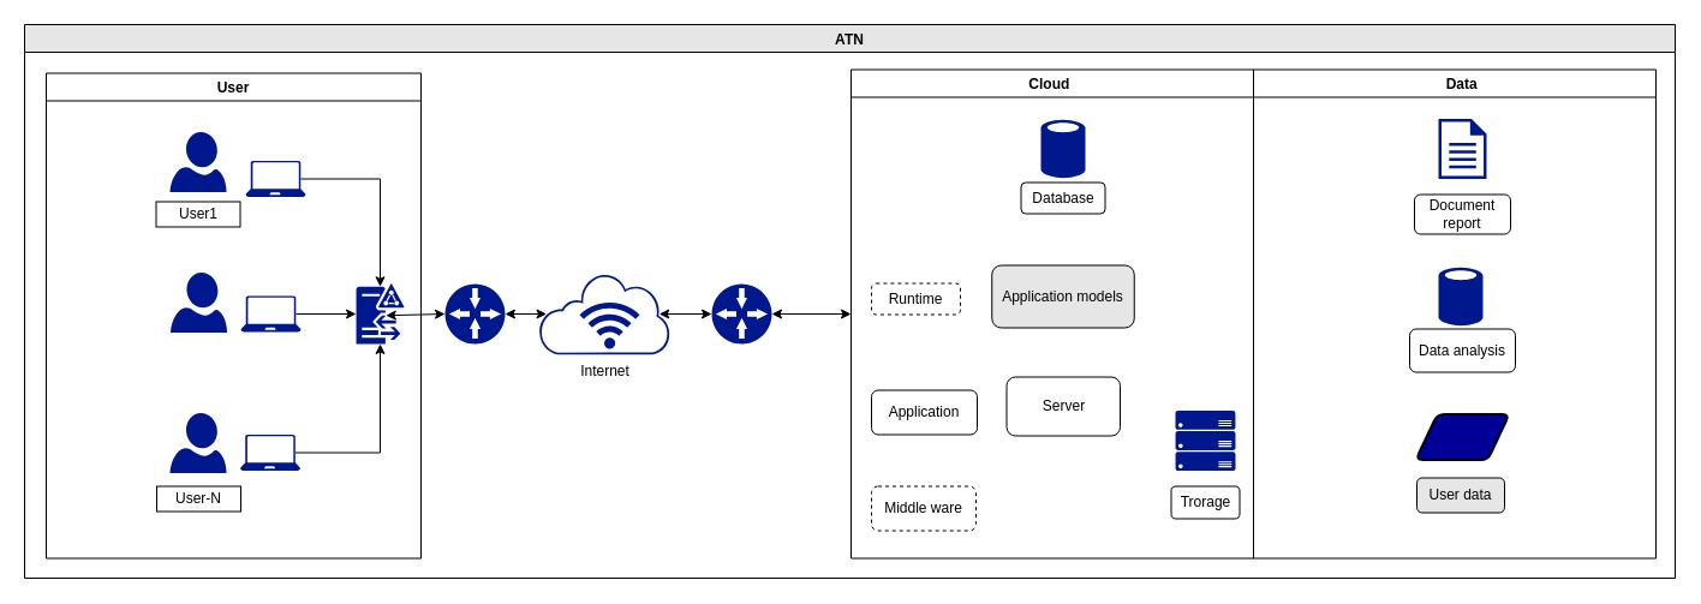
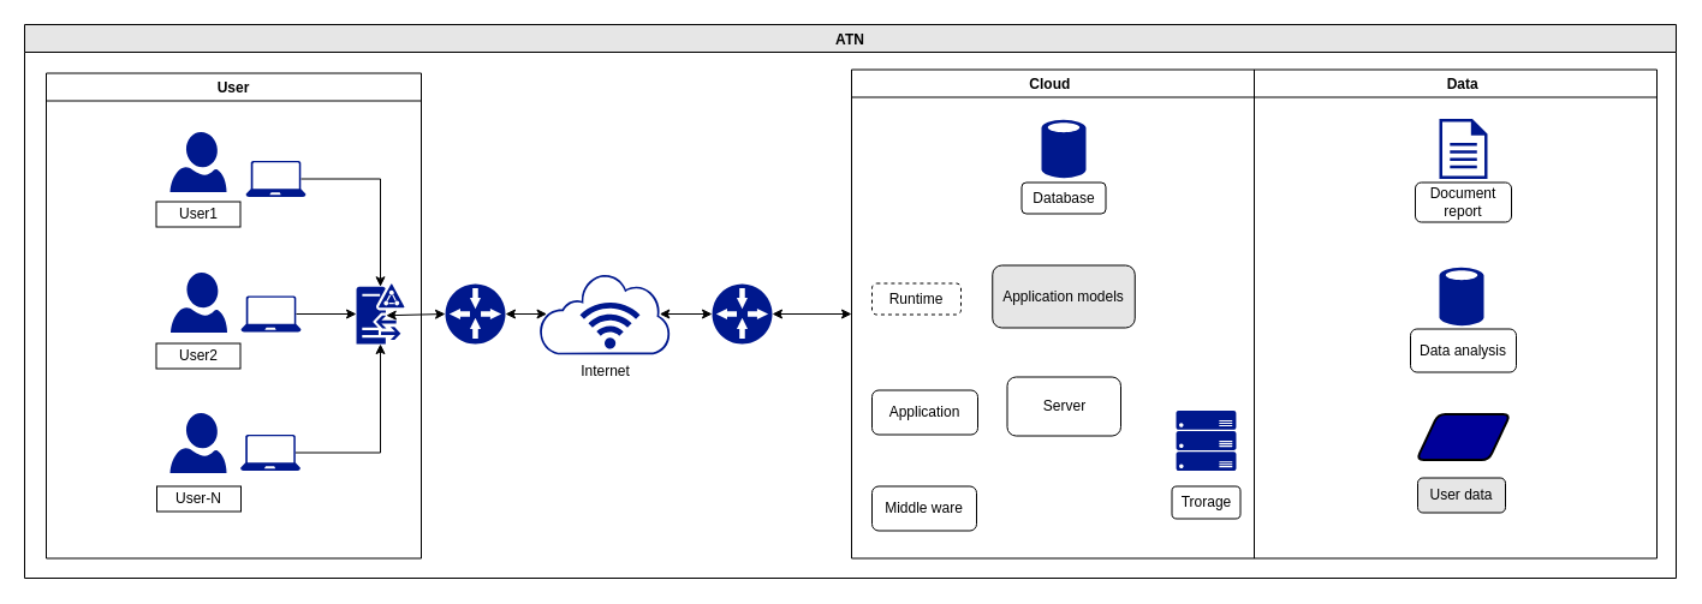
  <mxCell id="0" />
  <mxCell id="1" parent="0" />
  <mxCell id="2" value="User" style="swimlane;" vertex="1" parent="1"><mxGeometry x="38" y="60.5" width="312" height="404" as="geometry" /></mxCell>
  <mxCell id="3" value="" style="sketch=0;aspect=fixed;pointerEvents=1;shadow=0;dashed=0;html=1;strokeColor=none;labelPosition=center;verticalLabelPosition=bottom;verticalAlign=top;align=center;fillColor=#00188D;shape=mxgraph.azure.user" vertex="1" parent="2"><mxGeometry x="103" y="49" width="47" height="50" as="geometry" /></mxCell>
  <mxCell id="4" value="" style="sketch=0;aspect=fixed;pointerEvents=1;shadow=0;dashed=0;html=1;strokeColor=none;labelPosition=center;verticalLabelPosition=bottom;verticalAlign=top;align=center;fillColor=#00188D;shape=mxgraph.azure.user" vertex="1" parent="2"><mxGeometry x="103.5" y="166" width="47" height="50" as="geometry" /></mxCell>
  <mxCell id="5" value="" style="sketch=0;aspect=fixed;pointerEvents=1;shadow=0;dashed=0;html=1;strokeColor=none;labelPosition=center;verticalLabelPosition=bottom;verticalAlign=top;align=center;fillColor=#00188D;shape=mxgraph.azure.user" vertex="1" parent="2"><mxGeometry x="103" y="283" width="47" height="50" as="geometry" /></mxCell>
  <mxCell id="6" value="User1" style="whiteSpace=wrap;html=1;" vertex="1" parent="2"><mxGeometry x="91.5" y="107" width="70" height="21" as="geometry" /></mxCell>
+ <mxCell id="7" value="User2" style="whiteSpace=wrap;html=1;" vertex="1" parent="2"><mxGeometry x="91.5" y="225" width="70" height="21" as="geometry" /></mxCell>
  <mxCell id="8" value="User-N" style="whiteSpace=wrap;html=1;" vertex="1" parent="2"><mxGeometry x="92" y="344" width="70" height="21" as="geometry" /></mxCell>
  <mxCell id="9" value="" style="sketch=0;aspect=fixed;pointerEvents=1;shadow=0;dashed=0;html=1;strokeColor=none;labelPosition=center;verticalLabelPosition=bottom;verticalAlign=top;align=center;fillColor=#00188D;shape=mxgraph.azure.laptop" vertex="1" parent="2"><mxGeometry x="166" y="73" width="50" height="30" as="geometry" /></mxCell>
  <mxCell id="10" value="" style="sketch=0;aspect=fixed;pointerEvents=1;shadow=0;dashed=0;html=1;strokeColor=none;labelPosition=center;verticalLabelPosition=bottom;verticalAlign=top;align=center;fillColor=#00188D;shape=mxgraph.azure.laptop" vertex="1" parent="2"><mxGeometry x="162" y="185.5" width="50" height="30" as="geometry" /></mxCell>
  <mxCell id="11" value="" style="sketch=0;aspect=fixed;pointerEvents=1;shadow=0;dashed=0;html=1;strokeColor=none;labelPosition=center;verticalLabelPosition=bottom;verticalAlign=top;align=center;fillColor=#00188D;shape=mxgraph.azure.laptop" vertex="1" parent="2"><mxGeometry x="161.5" y="301" width="50" height="30" as="geometry" /></mxCell>
  <mxCell id="12" value="Internet" style="sketch=0;aspect=fixed;pointerEvents=1;shadow=0;dashed=0;html=1;strokeColor=none;labelPosition=center;verticalLabelPosition=bottom;verticalAlign=top;align=center;fillColor=#00188D;shape=mxgraph.mscae.enterprise.internet_hollow" vertex="1" parent="1"><mxGeometry x="448" y="227.21" width="109" height="67.58" as="geometry" /></mxCell>
  <mxCell id="13" value="" style="sketch=0;aspect=fixed;pointerEvents=1;shadow=0;dashed=0;html=1;strokeColor=none;labelPosition=center;verticalLabelPosition=bottom;verticalAlign=top;align=center;fillColor=#00188D;shape=mxgraph.mscae.enterprise.wireless_connection;direction=north;" vertex="1" parent="1"><mxGeometry x="482" y="248" width="50" height="42" as="geometry" /></mxCell>
  <mxCell id="14" value="" style="sketch=0;aspect=fixed;pointerEvents=1;shadow=0;dashed=0;html=1;strokeColor=none;labelPosition=center;verticalLabelPosition=bottom;verticalAlign=top;align=center;fillColor=#00188D;shape=mxgraph.mscae.enterprise.gateway" vertex="1" parent="1"><mxGeometry x="370" y="236" width="50" height="50" as="geometry" /></mxCell>
  <mxCell id="15" value="" style="sketch=0;aspect=fixed;pointerEvents=1;shadow=0;dashed=0;html=1;strokeColor=none;labelPosition=center;verticalLabelPosition=bottom;verticalAlign=top;align=center;fillColor=#00188D;shape=mxgraph.mscae.enterprise.gateway" vertex="1" parent="1"><mxGeometry x="592" y="236" width="50" height="50" as="geometry" /></mxCell>
  <mxCell id="16" value="" style="sketch=0;aspect=fixed;pointerEvents=1;shadow=0;dashed=0;html=1;strokeColor=none;labelPosition=center;verticalLabelPosition=bottom;verticalAlign=top;align=center;fillColor=#00188D;shape=mxgraph.mscae.enterprise.d" vertex="1" parent="1"><mxGeometry x="296" y="236" width="40" height="50" as="geometry" /></mxCell>
  <mxCell id="17" value="Cloud                                                                                              Data" style="swimlane;" vertex="1" parent="1"><mxGeometry x="708" y="57.5" width="670" height="407" as="geometry" /></mxCell>
  <mxCell id="18" value="" style="sketch=0;aspect=fixed;pointerEvents=1;shadow=0;dashed=0;html=1;strokeColor=none;labelPosition=center;verticalLabelPosition=bottom;verticalAlign=top;align=center;fillColor=#00188D;shape=mxgraph.mscae.enterprise.database_generic" vertex="1" parent="17"><mxGeometry x="158" y="41" width="37" height="50" as="geometry" /></mxCell>
  <mxCell id="19" value="Database" style="rounded=1;whiteSpace=wrap;html=1;" vertex="1" parent="17"><mxGeometry x="141.5" y="94" width="70" height="26" as="geometry" /></mxCell>
  <mxCell id="20" value="Application models" style="rounded=1;whiteSpace=wrap;html=1;fillColor=#e6e6e6;" vertex="1" parent="17"><mxGeometry x="117.25" y="163" width="118.5" height="52" as="geometry" /></mxCell>
  <mxCell id="21" value="Server" style="rounded=1;whiteSpace=wrap;html=1;" vertex="1" parent="17"><mxGeometry x="129.5" y="256" width="94.5" height="49" as="geometry" /></mxCell>
- <mxCell id="22" value="Middle ware" style="rounded=1;whiteSpace=wrap;html=1;dashed=1;" vertex="1" parent="17"><mxGeometry x="17" y="347" width="87" height="37" as="geometry" /></mxCell>
+ <mxCell id="22" value="Middle ware" style="rounded=1;whiteSpace=wrap;html=1;" vertex="1" parent="17"><mxGeometry x="17" y="347" width="87" height="37" as="geometry" /></mxCell>
  <mxCell id="23" value="" style="sketch=0;aspect=fixed;pointerEvents=1;shadow=0;dashed=0;html=1;strokeColor=none;labelPosition=center;verticalLabelPosition=bottom;verticalAlign=top;align=center;fillColor=#00188D;shape=mxgraph.azure.server_rack" vertex="1" parent="17"><mxGeometry x="270" y="284" width="50" height="50" as="geometry" /></mxCell>
  <mxCell id="24" value="Trorage" style="rounded=1;whiteSpace=wrap;html=1;" vertex="1" parent="17"><mxGeometry x="266.5" y="347" width="57" height="27" as="geometry" /></mxCell>
  <mxCell id="25" value="Runtime" style="rounded=1;whiteSpace=wrap;html=1;dashed=1;" vertex="1" parent="17"><mxGeometry x="17" y="178" width="74" height="26" as="geometry" /></mxCell>
  <mxCell id="26" value="Application" style="rounded=1;whiteSpace=wrap;html=1;" vertex="1" parent="17"><mxGeometry x="17" y="267" width="88" height="37" as="geometry" /></mxCell>
  <mxCell id="27" value="" style="sketch=0;aspect=fixed;pointerEvents=1;shadow=0;dashed=0;html=1;strokeColor=none;labelPosition=center;verticalLabelPosition=bottom;verticalAlign=top;align=center;fillColor=#00188D;shape=mxgraph.mscae.enterprise.document" vertex="1" parent="17"><mxGeometry x="489" y="41" width="40" height="50" as="geometry" /></mxCell>
- <mxCell id="28" value="Document report" style="rounded=1;whiteSpace=wrap;html=1;" vertex="1" parent="17"><mxGeometry x="469" y="104" width="80" height="33" as="geometry" /></mxCell>
+ <mxCell id="28" value="Document report" style="rounded=1;whiteSpace=wrap;html=1;" vertex="1" parent="17"><mxGeometry x="469" y="94" width="80" height="33" as="geometry" /></mxCell>
  <mxCell id="29" value="" style="sketch=0;aspect=fixed;pointerEvents=1;shadow=0;dashed=0;html=1;strokeColor=none;labelPosition=center;verticalLabelPosition=bottom;verticalAlign=top;align=center;fillColor=#00188D;shape=mxgraph.mscae.enterprise.database_generic" vertex="1" parent="17"><mxGeometry x="489" y="164" width="37" height="50" as="geometry" /></mxCell>
  <mxCell id="30" value="Data analysis" style="rounded=1;whiteSpace=wrap;html=1;" vertex="1" parent="17"><mxGeometry x="465" y="216" width="88" height="36" as="geometry" /></mxCell>
  <mxCell id="31" value="" style="shape=parallelogram;html=1;strokeWidth=2;perimeter=parallelogramPerimeter;whiteSpace=wrap;rounded=1;arcSize=12;size=0.23;fillColor=#000099;" vertex="1" parent="17"><mxGeometry x="470" y="287" width="78" height="38" as="geometry" /></mxCell>
  <mxCell id="32" value="User data" style="rounded=1;whiteSpace=wrap;html=1;fillColor=#e6e6e6;" vertex="1" parent="17"><mxGeometry x="471" y="340" width="73" height="29" as="geometry" /></mxCell>
  <mxCell id="33" value="" style="endArrow=none;html=1;rounded=0;entryX=0.5;entryY=0;entryDx=0;entryDy=0;exitX=0.5;exitY=1;exitDx=0;exitDy=0;" edge="1" parent="1" source="17" target="17"><mxGeometry width="50" height="50" relative="1" as="geometry"><mxPoint x="1087" y="315" as="sourcePoint" /><mxPoint x="1137" y="265" as="targetPoint" /></mxGeometry></mxCell>
  <mxCell id="34" value="" style="endArrow=classic;startArrow=classic;html=1;rounded=0;entryX=0;entryY=0.5;entryDx=0;entryDy=0;entryPerimeter=0;exitX=0.92;exitY=0.5;exitDx=0;exitDy=0;exitPerimeter=0;" edge="1" parent="1" source="12" target="15"><mxGeometry width="50" height="50" relative="1" as="geometry"><mxPoint x="343" y="406" as="sourcePoint" /><mxPoint x="393" y="356" as="targetPoint" /></mxGeometry></mxCell>
  <mxCell id="35" value="" style="endArrow=classic;startArrow=classic;html=1;rounded=0;entryX=0;entryY=0.5;entryDx=0;entryDy=0;exitX=1;exitY=0.5;exitDx=0;exitDy=0;exitPerimeter=0;" edge="1" parent="1" source="15" target="17"><mxGeometry width="50" height="50" relative="1" as="geometry"><mxPoint x="484" y="243" as="sourcePoint" /><mxPoint x="534" y="193" as="targetPoint" /></mxGeometry></mxCell>
  <mxCell id="36" value="" style="endArrow=classic;startArrow=classic;html=1;rounded=0;entryX=0.62;entryY=0.525;entryDx=0;entryDy=0;entryPerimeter=0;exitX=0;exitY=0.5;exitDx=0;exitDy=0;exitPerimeter=0;" edge="1" parent="1" source="14" target="16"><mxGeometry width="50" height="50" relative="1" as="geometry"><mxPoint x="484" y="243" as="sourcePoint" /><mxPoint x="534" y="193" as="targetPoint" /></mxGeometry></mxCell>
  <mxCell id="37" value="" style="endArrow=classic;startArrow=classic;html=1;rounded=0;exitX=1;exitY=0.5;exitDx=0;exitDy=0;exitPerimeter=0;entryX=0.06;entryY=0.5;entryDx=0;entryDy=0;entryPerimeter=0;" edge="1" parent="1" source="14" target="12"><mxGeometry width="50" height="50" relative="1" as="geometry"><mxPoint x="484" y="243" as="sourcePoint" /><mxPoint x="534" y="193" as="targetPoint" /></mxGeometry></mxCell>
  <mxCell id="38" style="edgeStyle=orthogonalEdgeStyle;rounded=0;orthogonalLoop=1;jettySize=auto;html=1;exitX=0.92;exitY=0.5;exitDx=0;exitDy=0;exitPerimeter=0;entryX=0.5;entryY=1;entryDx=0;entryDy=0;entryPerimeter=0;" edge="1" parent="1" source="11" target="16"><mxGeometry relative="1" as="geometry" /></mxCell>
  <mxCell id="39" style="edgeStyle=orthogonalEdgeStyle;rounded=0;orthogonalLoop=1;jettySize=auto;html=1;exitX=0.92;exitY=0.5;exitDx=0;exitDy=0;exitPerimeter=0;entryX=0.5;entryY=0.045;entryDx=0;entryDy=0;entryPerimeter=0;" edge="1" parent="1" source="9" target="16"><mxGeometry relative="1" as="geometry" /></mxCell>
  <mxCell id="40" style="edgeStyle=orthogonalEdgeStyle;rounded=0;orthogonalLoop=1;jettySize=auto;html=1;exitX=0.92;exitY=0.5;exitDx=0;exitDy=0;exitPerimeter=0;entryX=0;entryY=0.5;entryDx=0;entryDy=0;entryPerimeter=0;" edge="1" parent="1" source="10" target="16"><mxGeometry relative="1" as="geometry" /></mxCell>
  <mxCell id="41" value="ATN" style="swimlane;fillColor=#E6E6E6;" vertex="1" parent="1"><mxGeometry x="20" y="20" width="1374" height="461" as="geometry" /></mxCell>
